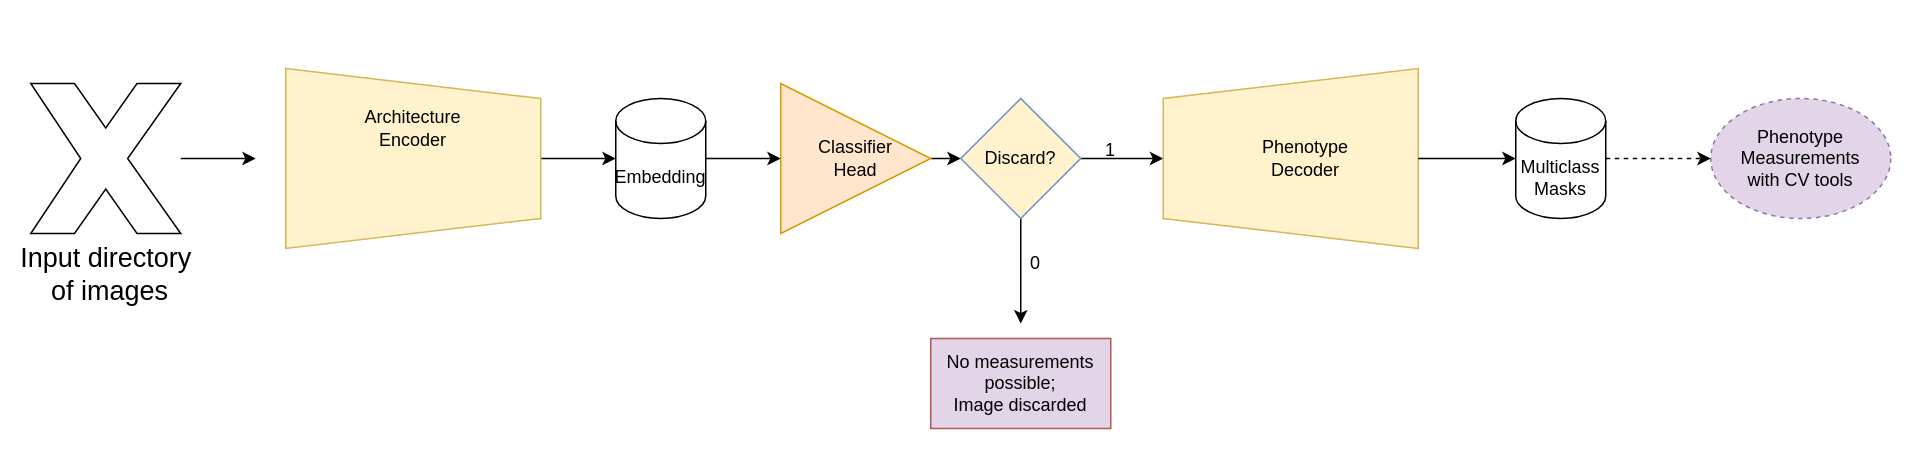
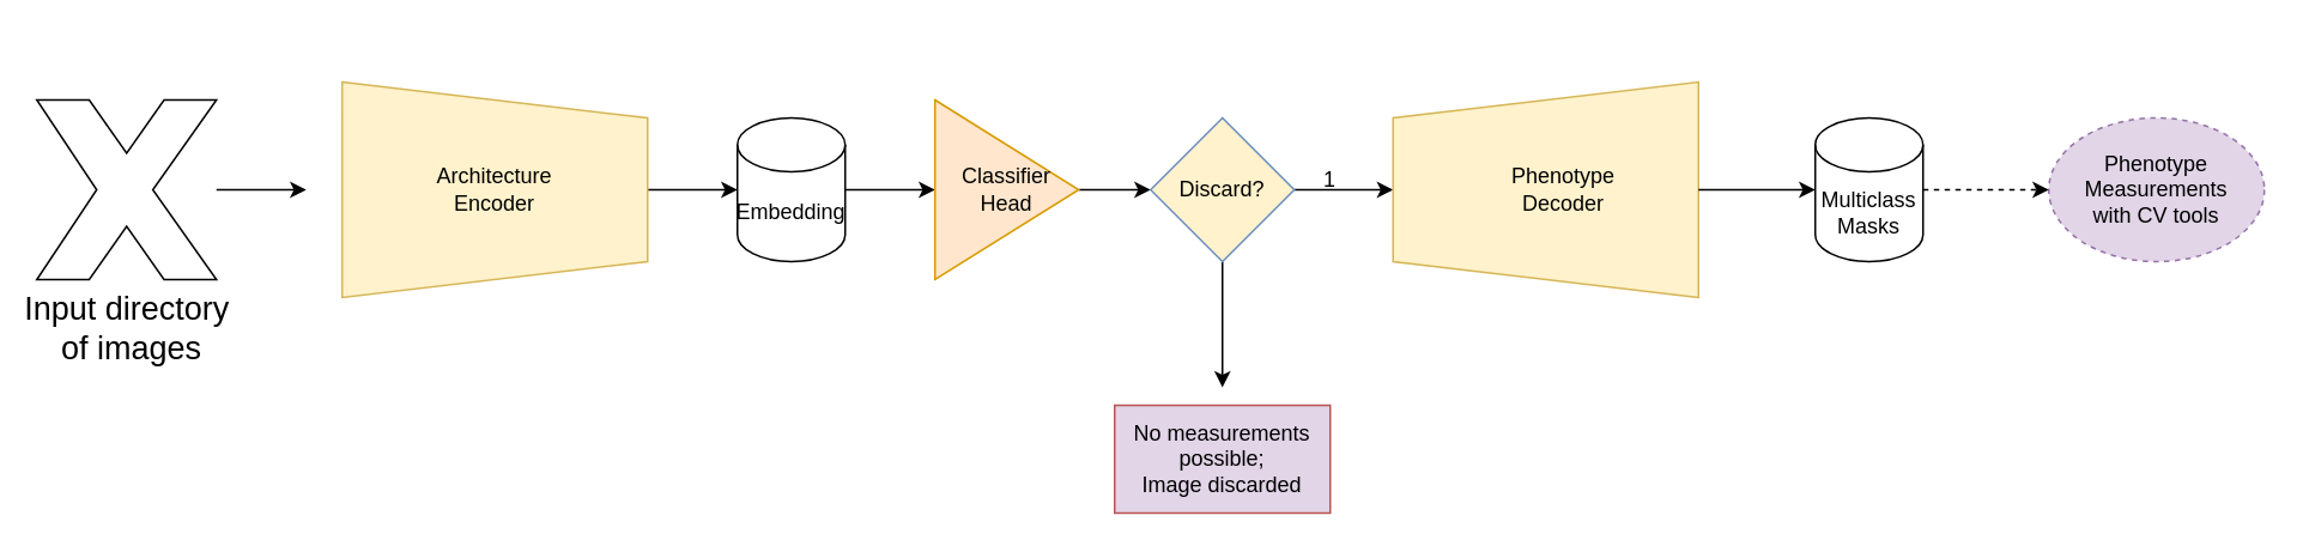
  <mxCell id="0" />
  <mxCell id="1" parent="0" />
  <mxCell id="2" style="edgeStyle=orthogonalEdgeStyle;rounded=0;orthogonalLoop=1;jettySize=auto;html=1;entryX=0;entryY=0.5;entryDx=0;entryDy=0;" parent="1" source="3" edge="1"><mxGeometry relative="1" as="geometry"><mxPoint x="170" y="105" as="targetPoint" /></mxGeometry></mxCell>
  <mxCell id="3" value="&lt;div&gt;&lt;font style=&quot;font-size: 18px;&quot;&gt;Input directory&lt;/font&gt;&lt;/div&gt;&lt;div&gt;&lt;font style=&quot;font-size: 18px;&quot;&gt;&amp;nbsp;of images&lt;/font&gt;&lt;/div&gt;" style="verticalLabelPosition=bottom;verticalAlign=top;html=1;shape=mxgraph.basic.x" parent="1" vertex="1"><mxGeometry x="20" y="55" width="100" height="100" as="geometry" /></mxCell>
  <mxCell id="4" style="edgeStyle=orthogonalEdgeStyle;rounded=0;orthogonalLoop=1;jettySize=auto;html=1;" parent="1" source="5" target="8" edge="1"><mxGeometry relative="1" as="geometry" /></mxCell>
  <mxCell id="5" value="" style="shape=trapezoid;perimeter=trapezoidPerimeter;whiteSpace=wrap;html=1;fixedSize=1;rotation=90;fillColor=#fff2cc;strokeColor=#d6b656;" parent="1" vertex="1"><mxGeometry x="215" y="20" width="120" height="170" as="geometry" /></mxCell>
- <mxCell id="6" value="&lt;div&gt;Architecture Encoder &lt;br&gt;&lt;/div&gt;" style="text;html=1;align=center;verticalAlign=middle;whiteSpace=wrap;rounded=0;" parent="1" vertex="1"><mxGeometry x="245" y="70" width="60" height="30" as="geometry" /></mxCell>
+ <mxCell id="6" value="&lt;div&gt;Architecture Encoder &lt;br&gt;&lt;/div&gt;" style="text;html=1;align=center;verticalAlign=middle;whiteSpace=wrap;rounded=0;" parent="1" vertex="1"><mxGeometry x="245" y="90" width="60" height="30" as="geometry" /></mxCell>
  <mxCell id="7" style="edgeStyle=orthogonalEdgeStyle;rounded=0;orthogonalLoop=1;jettySize=auto;html=1;" parent="1" source="8" target="10" edge="1"><mxGeometry relative="1" as="geometry" /></mxCell>
  <mxCell id="8" value="Embedding" style="shape=cylinder3;whiteSpace=wrap;html=1;boundedLbl=1;backgroundOutline=1;size=15;" parent="1" vertex="1"><mxGeometry x="410" y="65" width="60" height="80" as="geometry" /></mxCell>
  <mxCell id="9" style="edgeStyle=orthogonalEdgeStyle;rounded=0;orthogonalLoop=1;jettySize=auto;html=1;exitX=1;exitY=0.5;exitDx=0;exitDy=0;entryX=0;entryY=0.5;entryDx=0;entryDy=0;" parent="1" source="10" target="13" edge="1"><mxGeometry relative="1" as="geometry" /></mxCell>
- <mxCell id="10" value="&lt;div&gt;Classifier&lt;/div&gt;&lt;div&gt;Head&lt;/div&gt;" style="triangle;whiteSpace=wrap;html=1;fillColor=#ffe6cc;strokeColor=#d79b00;" parent="1" vertex="1"><mxGeometry x="520" y="55" width="100" height="100" as="geometry" /></mxCell>
+ <mxCell id="10" value="&lt;div&gt;Classifier&lt;/div&gt;&lt;div&gt;Head&lt;/div&gt;" style="triangle;whiteSpace=wrap;html=1;fillColor=#ffe6cc;strokeColor=#d79b00;" parent="1" vertex="1"><mxGeometry x="520" y="55" width="80" height="100" as="geometry" /></mxCell>
  <mxCell id="11" style="edgeStyle=orthogonalEdgeStyle;rounded=0;orthogonalLoop=1;jettySize=auto;html=1;entryX=0.5;entryY=0;entryDx=0;entryDy=0;" parent="1" source="13" target="15" edge="1"><mxGeometry relative="1" as="geometry"><mxPoint x="780" y="105" as="targetPoint" /></mxGeometry></mxCell>
  <mxCell id="12" style="edgeStyle=orthogonalEdgeStyle;rounded=0;orthogonalLoop=1;jettySize=auto;html=1;exitX=0.5;exitY=1;exitDx=0;exitDy=0;" parent="1" source="13" edge="1"><mxGeometry relative="1" as="geometry"><mxPoint x="680" y="215" as="targetPoint" /></mxGeometry></mxCell>
  <mxCell id="13" value="Discard?" style="rhombus;whiteSpace=wrap;html=1;fillColor=#fff2cc;strokeColor=#6c8ebf;" parent="1" vertex="1"><mxGeometry x="640" y="65" width="80" height="80" as="geometry" /></mxCell>
  <mxCell id="14" value="&lt;div&gt;No measurements possible;&lt;/div&gt;&lt;div&gt;Image discarded&lt;/div&gt;" style="rounded=0;whiteSpace=wrap;html=1;fillColor=#e1d5e7;strokeColor=#b85450;" parent="1" vertex="1"><mxGeometry x="620" y="225" width="120" height="60" as="geometry" /></mxCell>
  <mxCell id="15" value="" style="shape=trapezoid;perimeter=trapezoidPerimeter;whiteSpace=wrap;html=1;fixedSize=1;rotation=-90;fillColor=#fff2cc;strokeColor=#d6b656;" parent="1" vertex="1"><mxGeometry x="800" y="20" width="120" height="170" as="geometry" /></mxCell>
  <mxCell id="16" value="&lt;div&gt;Phenotype Decoder&lt;/div&gt;" style="text;html=1;align=center;verticalAlign=middle;whiteSpace=wrap;rounded=0;" parent="1" vertex="1"><mxGeometry x="840" y="90" width="60" height="30" as="geometry" /></mxCell>
- <mxCell id="17" value="0" style="text;html=1;align=center;verticalAlign=middle;whiteSpace=wrap;rounded=0;" parent="1" vertex="1"><mxGeometry x="660" y="160" width="60" height="30" as="geometry" /></mxCell>
  <mxCell id="18" value="1" style="text;html=1;align=center;verticalAlign=middle;whiteSpace=wrap;rounded=0;" parent="1" vertex="1"><mxGeometry x="710" y="85" width="60" height="30" as="geometry" /></mxCell>
  <mxCell id="19" value="&lt;div&gt;Phenotype Measurements &lt;br&gt;&lt;/div&gt;&lt;div&gt;with CV tools&lt;/div&gt;" style="ellipse;whiteSpace=wrap;html=1;fillColor=#e1d5e7;strokeColor=#9673a6;dashed=1;" parent="1" vertex="1"><mxGeometry x="1140" y="65" width="120" height="80" as="geometry" /></mxCell>
  <mxCell id="20" style="edgeStyle=orthogonalEdgeStyle;rounded=0;orthogonalLoop=1;jettySize=auto;html=1;entryX=0;entryY=0.5;entryDx=0;entryDy=0;dashed=1;" parent="1" source="21" target="19" edge="1"><mxGeometry relative="1" as="geometry" /></mxCell>
  <mxCell id="21" value="&lt;div&gt;Multiclass &lt;br&gt;&lt;/div&gt;&lt;div&gt;Masks&lt;/div&gt;" style="shape=cylinder3;whiteSpace=wrap;html=1;boundedLbl=1;backgroundOutline=1;size=15;" parent="1" vertex="1"><mxGeometry x="1010" y="65" width="60" height="80" as="geometry" /></mxCell>
  <mxCell id="22" style="edgeStyle=orthogonalEdgeStyle;rounded=0;orthogonalLoop=1;jettySize=auto;html=1;entryX=0;entryY=0.5;entryDx=0;entryDy=0;entryPerimeter=0;" parent="1" source="15" target="21" edge="1"><mxGeometry relative="1" as="geometry" /></mxCell>
